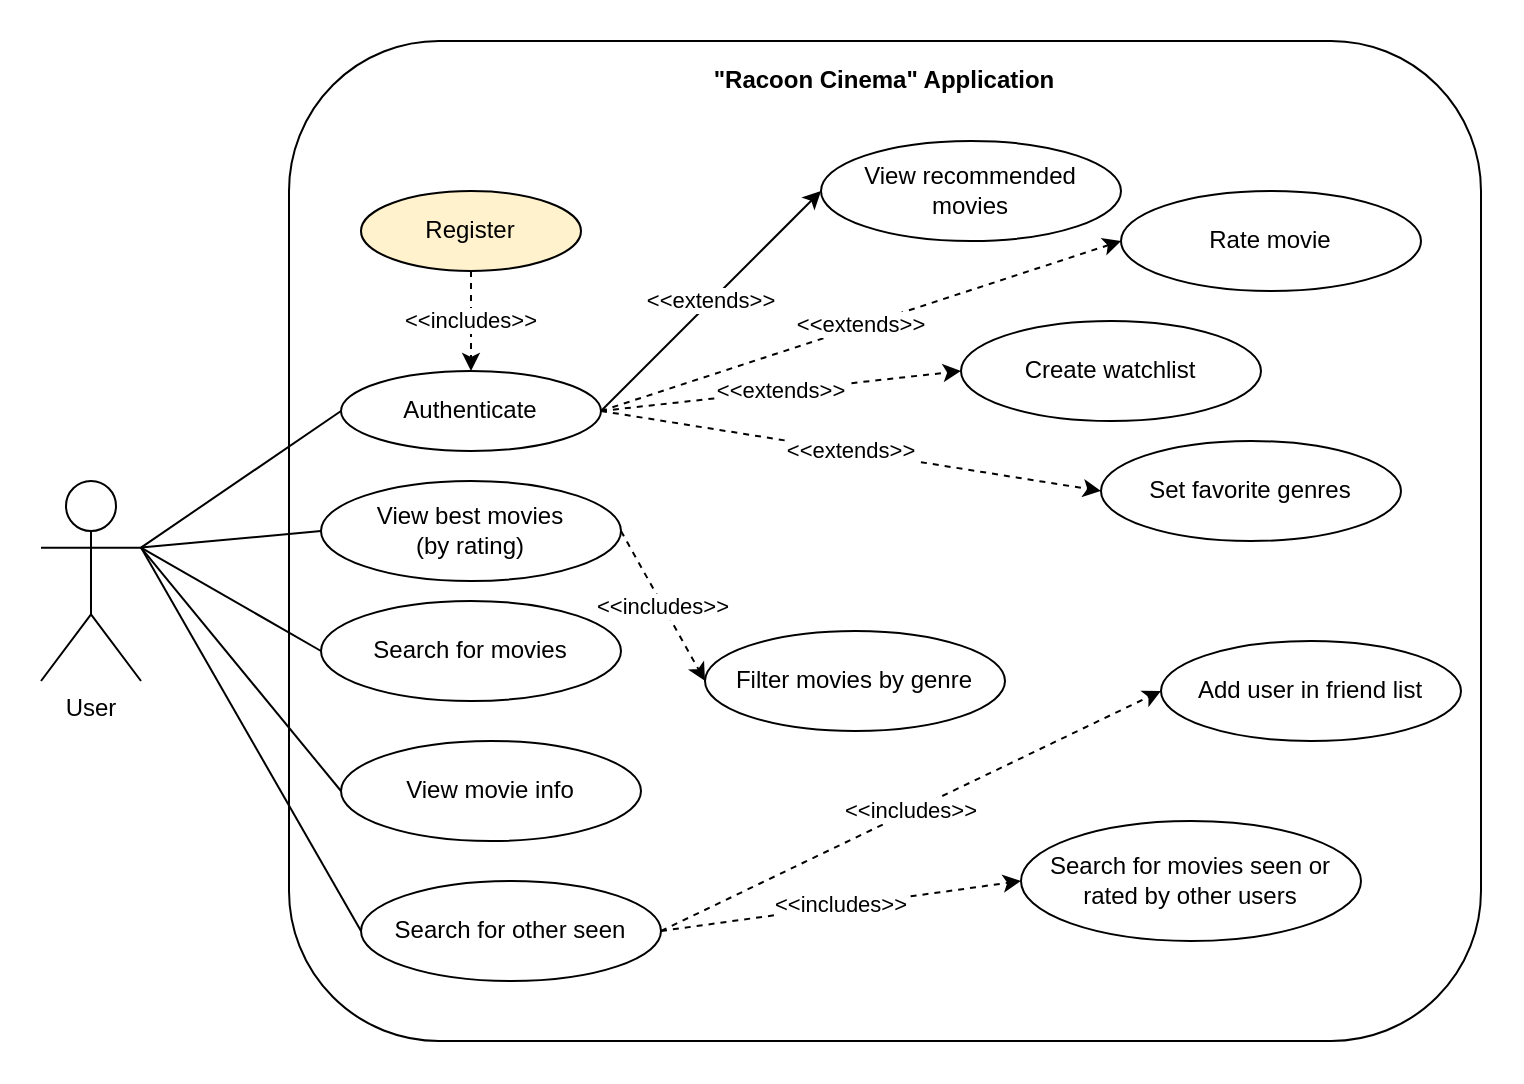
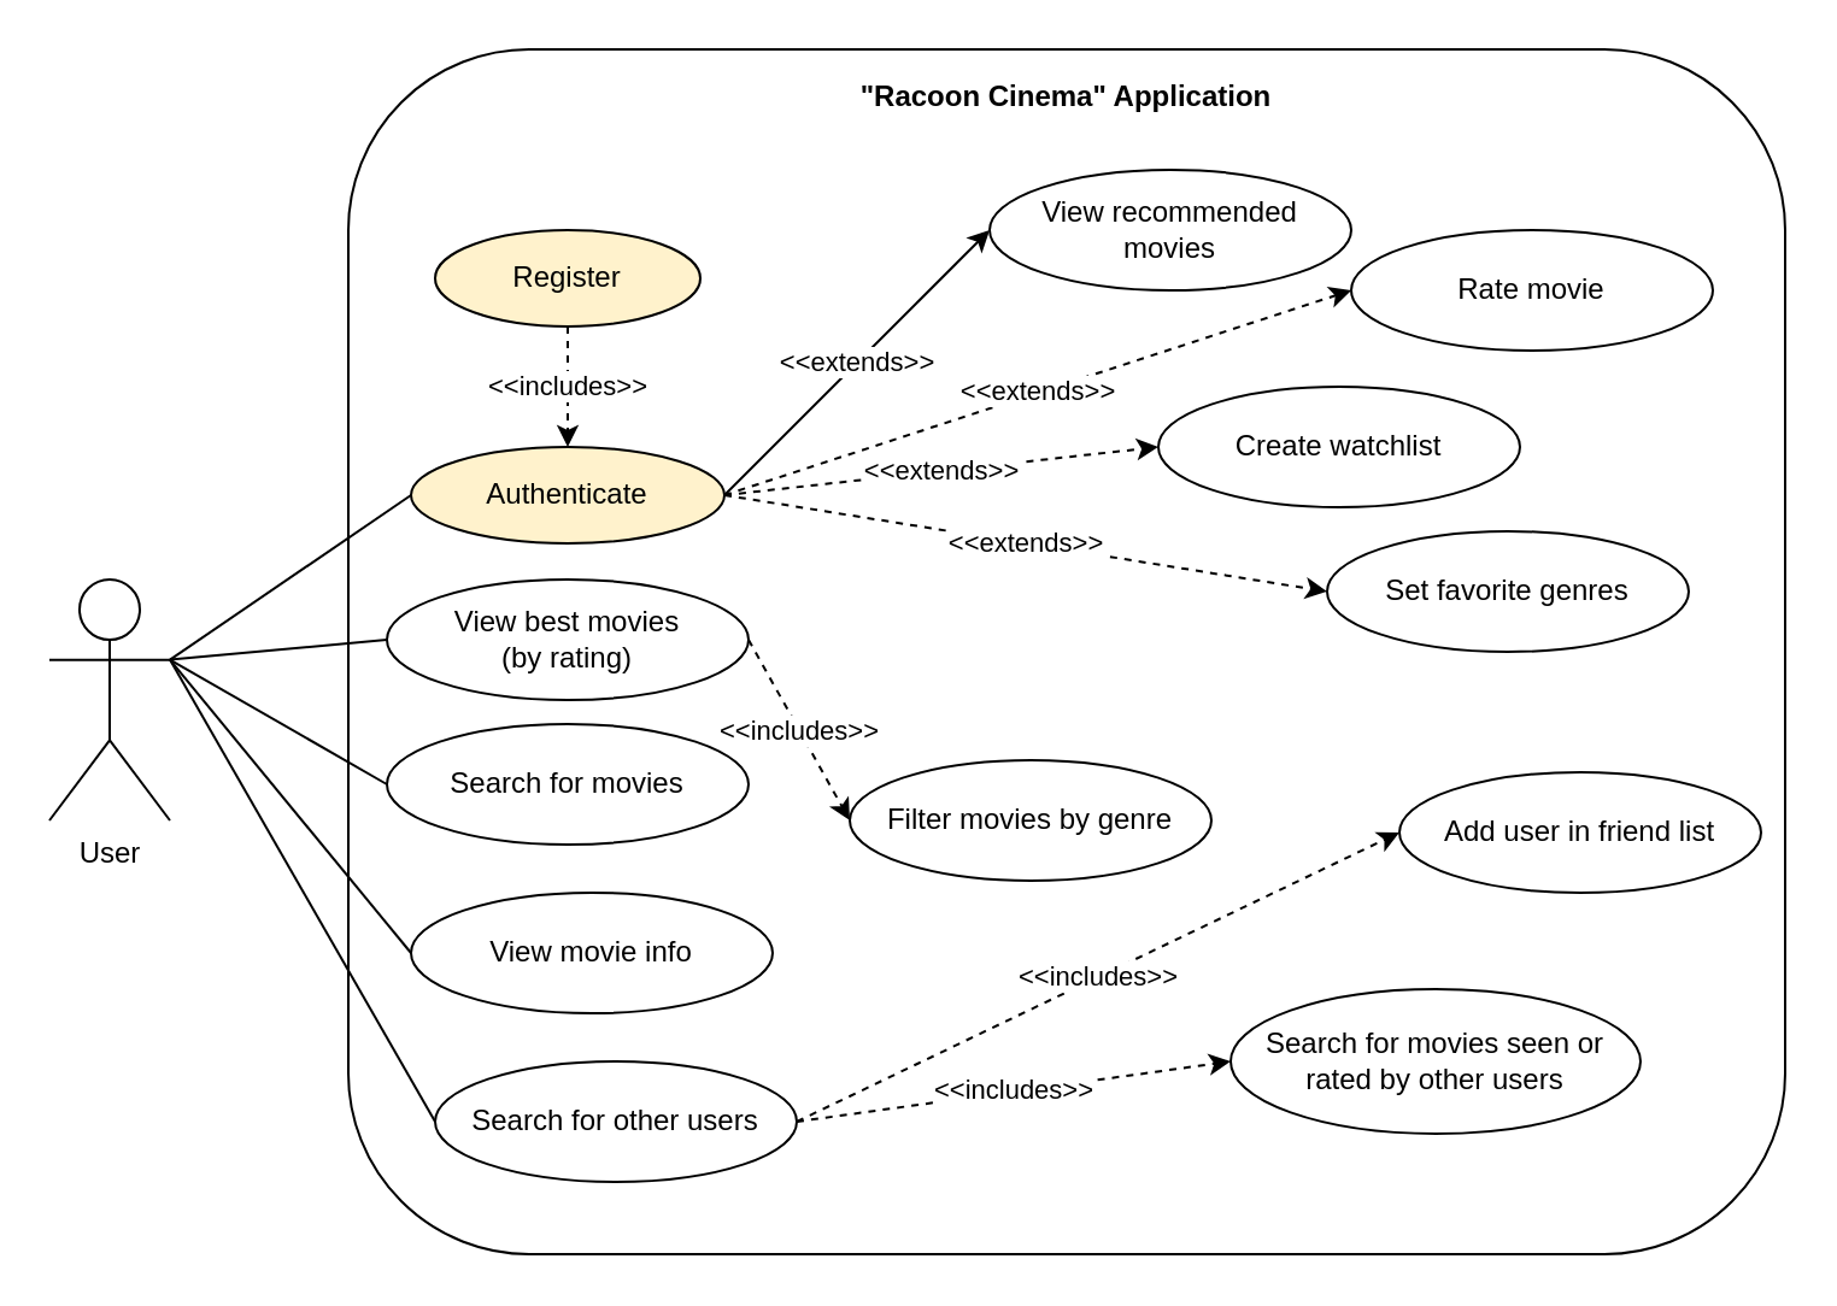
  <mxCell id="0" />
  <mxCell id="1" parent="0" />
  <mxCell id="2" value="" style="rounded=1;whiteSpace=wrap;html=1;fillColor=none;strokeWidth=1;" vertex="1" parent="1"><mxGeometry x="144" y="20" width="596" height="500" as="geometry" /></mxCell>
  <mxCell id="3" style="edgeStyle=none;rounded=0;orthogonalLoop=1;jettySize=auto;html=1;entryX=0;entryY=0.5;entryDx=0;entryDy=0;startArrow=none;startFill=0;endArrow=none;endFill=0;exitX=1;exitY=0.333;exitDx=0;exitDy=0;exitPerimeter=0;" edge="1" parent="1" source="5" target="13"><mxGeometry relative="1" as="geometry"><mxPoint x="100" y="230" as="sourcePoint" /></mxGeometry></mxCell>
  <mxCell id="4" style="edgeStyle=none;rounded=0;orthogonalLoop=1;jettySize=auto;html=1;exitX=1;exitY=0.333;exitDx=0;exitDy=0;exitPerimeter=0;entryX=0;entryY=0.5;entryDx=0;entryDy=0;startArrow=none;startFill=0;endArrow=none;endFill=0;" edge="1" parent="1" source="5" target="28"><mxGeometry relative="1" as="geometry" /></mxCell>
  <mxCell id="5" value="User" style="shape=umlActor;verticalLabelPosition=bottom;verticalAlign=top;html=1;outlineConnect=0;" vertex="1" parent="1"><mxGeometry x="20" y="240" width="50" height="100" as="geometry" /></mxCell>
  <mxCell id="6" style="edgeStyle=none;rounded=0;orthogonalLoop=1;jettySize=auto;html=1;exitX=0;exitY=0.5;exitDx=0;exitDy=0;startArrow=none;startFill=0;endArrow=none;endFill=0;entryX=1;entryY=0.333;entryDx=0;entryDy=0;entryPerimeter=0;" edge="1" parent="1" source="10" target="5"><mxGeometry relative="1" as="geometry"><mxPoint x="110" y="180" as="targetPoint" /></mxGeometry></mxCell>
  <mxCell id="7" value="&amp;lt;&amp;lt;extends&amp;gt;&amp;gt;" style="edgeStyle=none;rounded=0;orthogonalLoop=1;jettySize=auto;html=1;exitX=1;exitY=0.5;exitDx=0;exitDy=0;entryX=0;entryY=0.5;entryDx=0;entryDy=0;startArrow=none;startFill=0;endArrow=classic;endFill=1;dashed=0;" edge="1" parent="1" source="10" target="14"><mxGeometry relative="1" as="geometry" /></mxCell>
  <mxCell id="8" value="&amp;lt;&amp;lt;extends&amp;gt;&amp;gt;" style="edgeStyle=none;rounded=0;orthogonalLoop=1;jettySize=auto;html=1;exitX=1;exitY=0.5;exitDx=0;exitDy=0;entryX=0;entryY=0.5;entryDx=0;entryDy=0;startArrow=none;startFill=0;endArrow=classic;endFill=1;dashed=1;" edge="1" parent="1" source="10" target="23"><mxGeometry relative="1" as="geometry" /></mxCell>
  <mxCell id="9" value="&amp;lt;&amp;lt;extends&amp;gt;&amp;gt;" style="edgeStyle=none;rounded=0;orthogonalLoop=1;jettySize=auto;html=1;exitX=1;exitY=0.5;exitDx=0;exitDy=0;entryX=0;entryY=0.5;entryDx=0;entryDy=0;dashed=1;startArrow=none;startFill=0;endArrow=classic;endFill=1;" edge="1" parent="1" source="10" target="25"><mxGeometry relative="1" as="geometry" /></mxCell>
- <mxCell id="10" value="Authenticate" style="ellipse;whiteSpace=wrap;html=1;" vertex="1" parent="1"><mxGeometry x="170" y="185" width="130" height="40" as="geometry" /></mxCell>
+ <mxCell id="10" value="Authenticate" style="ellipse;whiteSpace=wrap;html=1;fillColor=#fff2cc;" vertex="1" parent="1"><mxGeometry x="170" y="185" width="130" height="40" as="geometry" /></mxCell>
  <mxCell id="11" value="&amp;lt;&amp;lt;includes&amp;gt;&amp;gt;" style="edgeStyle=none;rounded=0;orthogonalLoop=1;jettySize=auto;html=1;exitX=0.5;exitY=1;exitDx=0;exitDy=0;entryX=0.5;entryY=0;entryDx=0;entryDy=0;startArrow=none;startFill=0;endArrow=classic;endFill=1;dashed=1;" edge="1" parent="1" source="12" target="10"><mxGeometry relative="1" as="geometry" /></mxCell>
  <mxCell id="12" value="Register" style="ellipse;whiteSpace=wrap;html=1;fillColor=#fff2cc;" vertex="1" parent="1"><mxGeometry x="180" y="95" width="110" height="40" as="geometry" /></mxCell>
  <mxCell id="13" value="View best movies&lt;br&gt;(by rating)" style="ellipse;whiteSpace=wrap;html=1;" vertex="1" parent="1"><mxGeometry x="160" y="240" width="150" height="50" as="geometry" /></mxCell>
  <mxCell id="14" value="View recommended&lt;br&gt;movies" style="ellipse;whiteSpace=wrap;html=1;" vertex="1" parent="1"><mxGeometry x="410" y="70" width="150" height="50" as="geometry" /></mxCell>
  <mxCell id="15" style="edgeStyle=none;rounded=0;orthogonalLoop=1;jettySize=auto;html=1;exitX=0;exitY=0.5;exitDx=0;exitDy=0;startArrow=none;startFill=0;endArrow=none;endFill=0;entryX=1;entryY=0.333;entryDx=0;entryDy=0;entryPerimeter=0;" edge="1" parent="1" source="16" target="5"><mxGeometry relative="1" as="geometry"><mxPoint x="110" y="200" as="targetPoint" /></mxGeometry></mxCell>
  <mxCell id="16" value="Search for movies" style="ellipse;whiteSpace=wrap;html=1;" vertex="1" parent="1"><mxGeometry x="160" y="300" width="150" height="50" as="geometry" /></mxCell>
  <mxCell id="17" value="Rate movie" style="ellipse;whiteSpace=wrap;html=1;" vertex="1" parent="1"><mxGeometry x="560" y="95" width="150" height="50" as="geometry" /></mxCell>
  <mxCell id="18" value="&amp;lt;&amp;lt;extends&amp;gt;&amp;gt;" style="edgeStyle=none;rounded=0;orthogonalLoop=1;jettySize=auto;html=1;exitX=1;exitY=0.5;exitDx=0;exitDy=0;entryX=0;entryY=0.5;entryDx=0;entryDy=0;startArrow=none;startFill=0;endArrow=classic;endFill=1;dashed=1;" edge="1" parent="1" source="10" target="17"><mxGeometry relative="1" as="geometry"><mxPoint x="310" y="170" as="sourcePoint" /><mxPoint x="420" y="105" as="targetPoint" /></mxGeometry></mxCell>
  <mxCell id="19" value="Filter movies by genre" style="ellipse;whiteSpace=wrap;html=1;" vertex="1" parent="1"><mxGeometry x="352" y="315" width="150" height="50" as="geometry" /></mxCell>
  <mxCell id="20" value="&amp;lt;&amp;lt;includes&amp;gt;&amp;gt;" style="edgeStyle=none;rounded=0;orthogonalLoop=1;jettySize=auto;html=1;exitX=1;exitY=0.5;exitDx=0;exitDy=0;entryX=0;entryY=0.5;entryDx=0;entryDy=0;startArrow=none;startFill=0;endArrow=classic;endFill=1;dashed=1;" edge="1" parent="1" source="13" target="19"><mxGeometry relative="1" as="geometry"><mxPoint x="450" y="230" as="sourcePoint" /><mxPoint x="450" y="280" as="targetPoint" /></mxGeometry></mxCell>
  <mxCell id="21" style="edgeStyle=none;rounded=0;orthogonalLoop=1;jettySize=auto;html=1;exitX=0;exitY=0.5;exitDx=0;exitDy=0;startArrow=none;startFill=0;endArrow=none;endFill=0;entryX=1;entryY=0.333;entryDx=0;entryDy=0;entryPerimeter=0;" edge="1" parent="1" source="22" target="5"><mxGeometry relative="1" as="geometry"><mxPoint x="110" y="210" as="targetPoint" /></mxGeometry></mxCell>
  <mxCell id="22" value="View movie info" style="ellipse;whiteSpace=wrap;html=1;" vertex="1" parent="1"><mxGeometry x="170" y="370" width="150" height="50" as="geometry" /></mxCell>
  <mxCell id="23" value="Create watchlist" style="ellipse;whiteSpace=wrap;html=1;" vertex="1" parent="1"><mxGeometry x="480" y="160" width="150" height="50" as="geometry" /></mxCell>
  <mxCell id="24" value="&quot;Racoon Cinema&quot; Application" style="text;html=1;strokeColor=none;fillColor=none;align=center;verticalAlign=middle;whiteSpace=wrap;rounded=0;fontStyle=1" vertex="1" parent="1"><mxGeometry x="352" y="30" width="180" height="20" as="geometry" /></mxCell>
  <mxCell id="25" value="Set favorite genres" style="ellipse;whiteSpace=wrap;html=1;" vertex="1" parent="1"><mxGeometry x="550" y="220" width="150" height="50" as="geometry" /></mxCell>
  <mxCell id="26" value="&amp;lt;&amp;lt;includes&amp;gt;&amp;gt;" style="edgeStyle=none;rounded=0;orthogonalLoop=1;jettySize=auto;html=1;exitX=1;exitY=0.5;exitDx=0;exitDy=0;entryX=0;entryY=0.5;entryDx=0;entryDy=0;startArrow=none;startFill=0;endArrow=classic;endFill=1;dashed=1;" edge="1" parent="1" source="28" target="29"><mxGeometry relative="1" as="geometry" /></mxCell>
  <mxCell id="27" value="&amp;lt;&amp;lt;includes&amp;gt;&amp;gt;" style="edgeStyle=none;rounded=0;orthogonalLoop=1;jettySize=auto;html=1;exitX=1;exitY=0.5;exitDx=0;exitDy=0;entryX=0;entryY=0.5;entryDx=0;entryDy=0;dashed=1;startArrow=none;startFill=0;endArrow=classic;endFill=1;" edge="1" parent="1" source="28" target="30"><mxGeometry relative="1" as="geometry" /></mxCell>
- <mxCell id="28" value="Search for other seen" style="ellipse;whiteSpace=wrap;html=1;" vertex="1" parent="1"><mxGeometry x="180" y="440" width="150" height="50" as="geometry" /></mxCell>
+ <mxCell id="28" value="Search for other users" style="ellipse;whiteSpace=wrap;html=1;" vertex="1" parent="1"><mxGeometry x="180" y="440" width="150" height="50" as="geometry" /></mxCell>
  <mxCell id="29" value="Search for movies seen or&lt;br&gt;rated by other users" style="ellipse;whiteSpace=wrap;html=1;" vertex="1" parent="1"><mxGeometry x="510" y="410" width="170" height="60" as="geometry" /></mxCell>
  <mxCell id="30" value="Add user in friend list" style="ellipse;whiteSpace=wrap;html=1;" vertex="1" parent="1"><mxGeometry x="580" y="320" width="150" height="50" as="geometry" /></mxCell>
